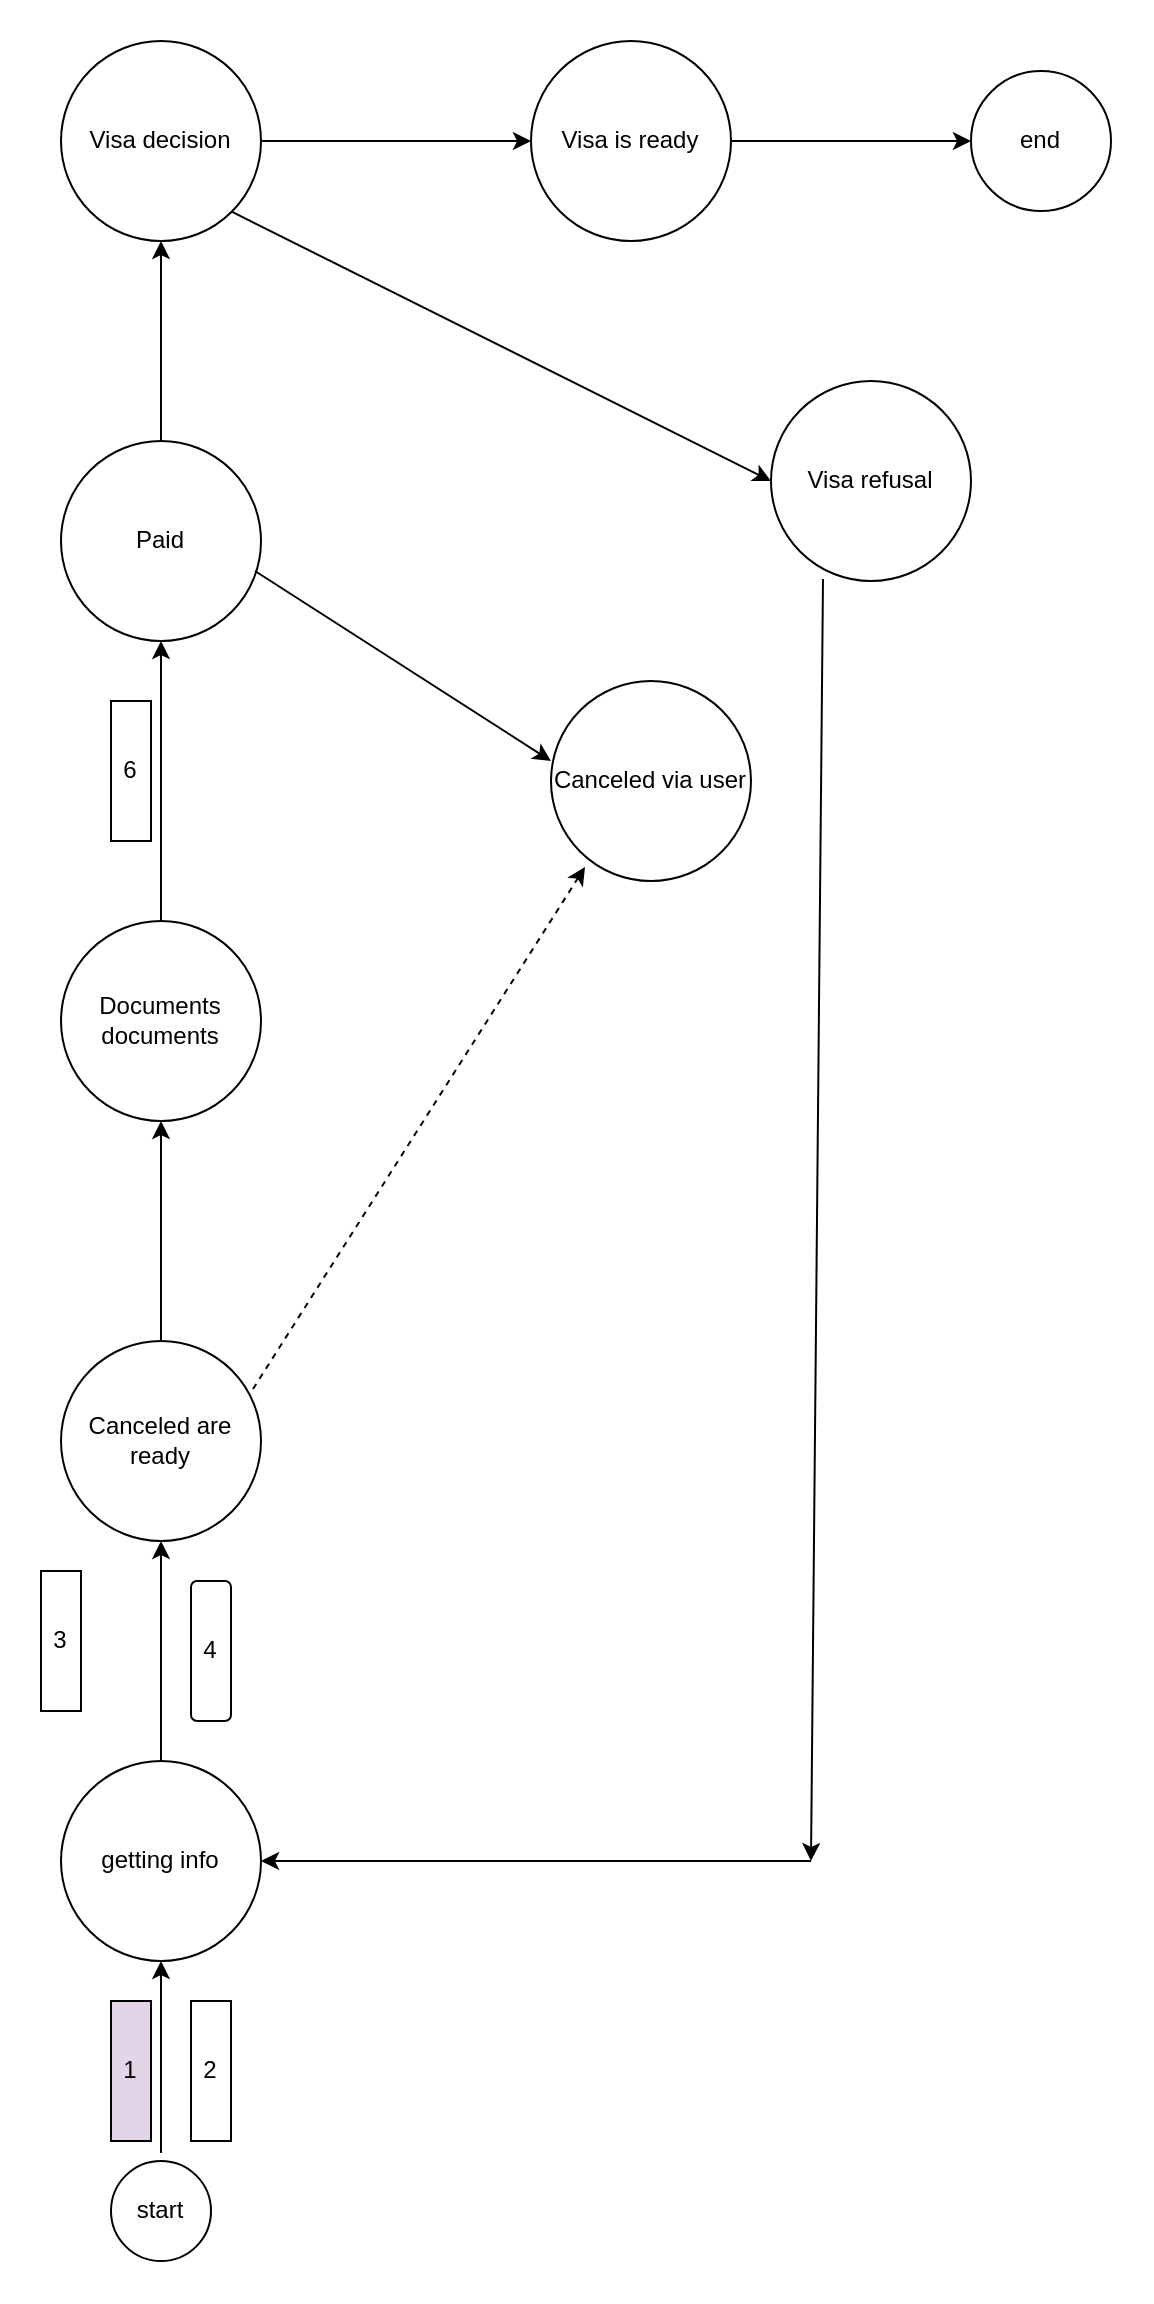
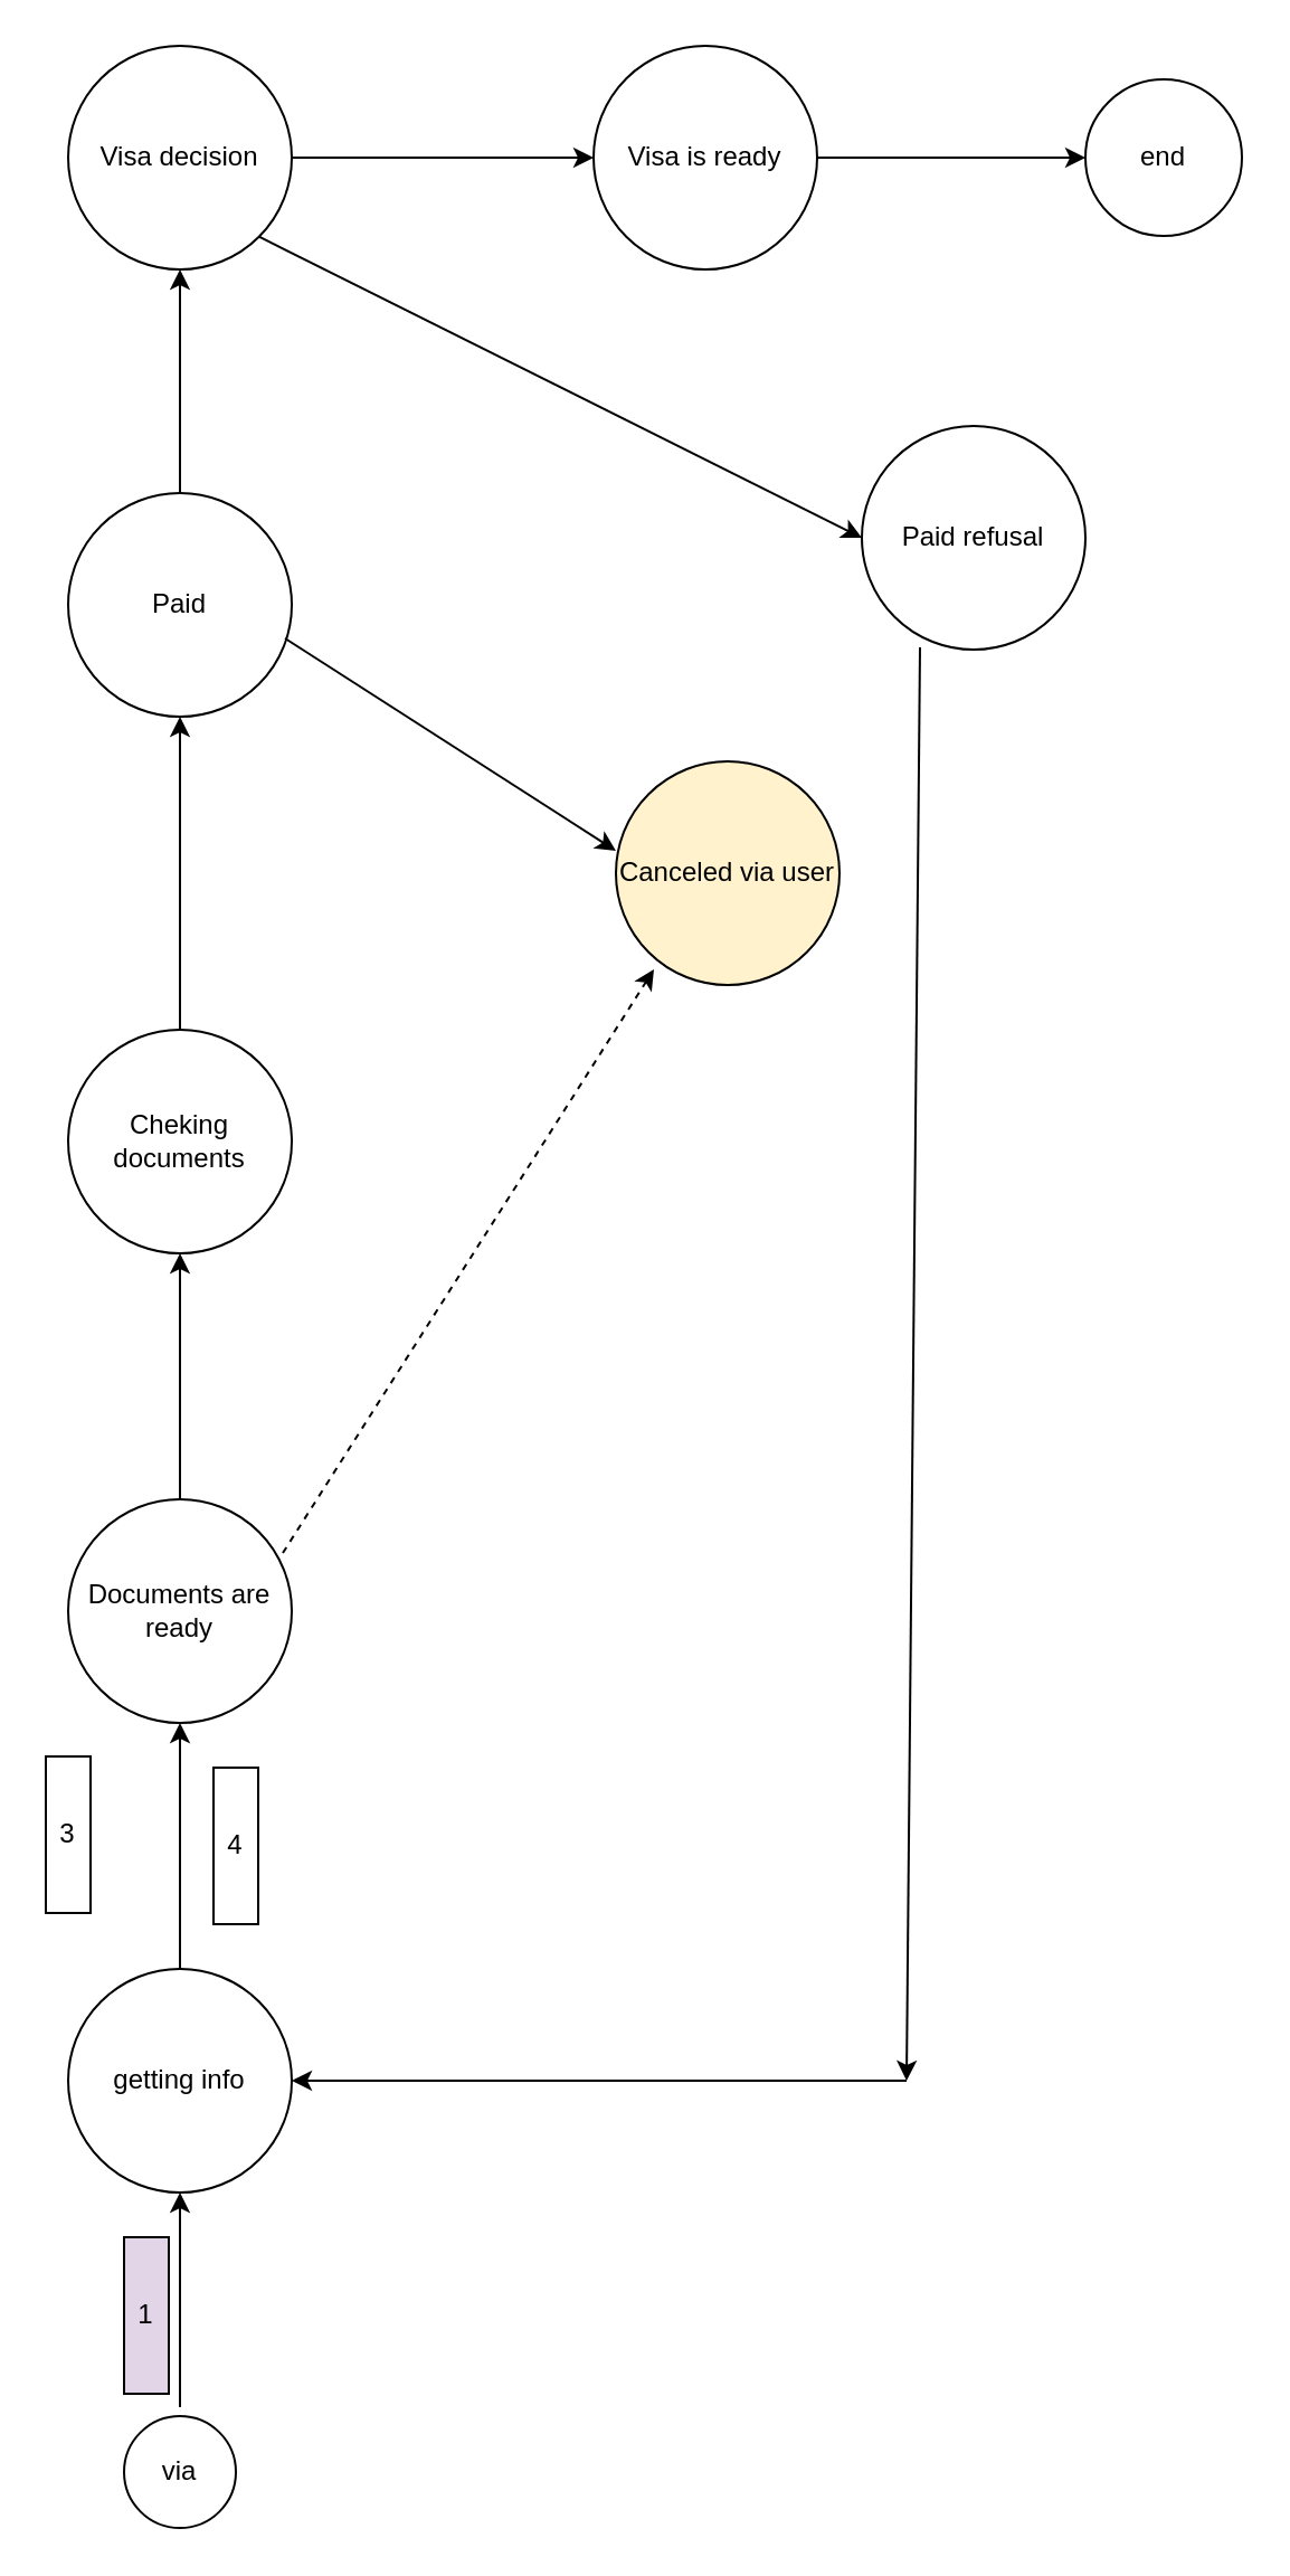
  <mxCell id="0" />
  <mxCell id="1" parent="0" />
- <mxCell id="2" value="start" style="ellipse;whiteSpace=wrap;html=1;" vertex="1" parent="1"><mxGeometry x="55" y="1080" width="50" height="50" as="geometry" /></mxCell>
+ <mxCell id="2" value="via" style="ellipse;whiteSpace=wrap;html=1;" vertex="1" parent="1"><mxGeometry x="55" y="1080" width="50" height="50" as="geometry" /></mxCell>
  <mxCell id="3" value="" style="endArrow=classic;html=1;" edge="1" parent="1"><mxGeometry width="50" height="50" relative="1" as="geometry"><mxPoint x="80" y="1076" as="sourcePoint" /><mxPoint x="80" y="980" as="targetPoint" /></mxGeometry></mxCell>
  <mxCell id="4" value="1" style="rounded=0;whiteSpace=wrap;html=1;fillColor=#e1d5e7;" vertex="1" parent="1"><mxGeometry x="55" y="1000" width="20" height="70" as="geometry" /></mxCell>
- <mxCell id="5" value="2" style="rounded=0;whiteSpace=wrap;html=1;" vertex="1" parent="1"><mxGeometry x="95" y="1000" width="20" height="70" as="geometry" /></mxCell>
  <mxCell id="6" value="getting info" style="ellipse;whiteSpace=wrap;html=1;aspect=fixed;" vertex="1" parent="1"><mxGeometry x="30" y="880" width="100" height="100" as="geometry" /></mxCell>
  <mxCell id="7" value="" style="endArrow=classic;html=1;exitX=0.5;exitY=0;exitDx=0;exitDy=0;" edge="1" parent="1" source="6"><mxGeometry width="50" height="50" relative="1" as="geometry"><mxPoint x="435" y="930" as="sourcePoint" /><mxPoint x="80" y="770" as="targetPoint" /></mxGeometry></mxCell>
  <mxCell id="8" value="3" style="rounded=0;whiteSpace=wrap;html=1;" vertex="1" parent="1"><mxGeometry x="20" y="785" width="20" height="70" as="geometry" /></mxCell>
- <mxCell id="9" value="4" style="whiteSpace=wrap;html=1;rounded=1;" vertex="1" parent="1"><mxGeometry x="95" y="790" width="20" height="70" as="geometry" /></mxCell>
- <mxCell id="10" value="Canceled are ready" style="ellipse;whiteSpace=wrap;html=1;aspect=fixed;" vertex="1" parent="1"><mxGeometry x="30" y="670" width="100" height="100" as="geometry" /></mxCell>
+ <mxCell id="9" value="4" style="rounded=0;whiteSpace=wrap;html=1;" vertex="1" parent="1"><mxGeometry x="95" y="790" width="20" height="70" as="geometry" /></mxCell>
+ <mxCell id="10" value="Documents are ready" style="ellipse;whiteSpace=wrap;html=1;aspect=fixed;" vertex="1" parent="1"><mxGeometry x="30" y="670" width="100" height="100" as="geometry" /></mxCell>
  <mxCell id="11" value="" style="endArrow=classic;html=1;exitX=0.5;exitY=0;exitDx=0;exitDy=0;" edge="1" parent="1" source="10"><mxGeometry width="50" height="50" relative="1" as="geometry"><mxPoint x="435" y="720" as="sourcePoint" /><mxPoint x="80" y="560" as="targetPoint" /></mxGeometry></mxCell>
- <mxCell id="12" value="Documents documents" style="ellipse;whiteSpace=wrap;html=1;aspect=fixed;" vertex="1" parent="1"><mxGeometry x="30" y="460" width="100" height="100" as="geometry" /></mxCell>
+ <mxCell id="12" value="Cheking documents" style="ellipse;whiteSpace=wrap;html=1;aspect=fixed;" vertex="1" parent="1"><mxGeometry x="30" y="460" width="100" height="100" as="geometry" /></mxCell>
  <mxCell id="13" value="" style="endArrow=classic;html=1;exitX=0.5;exitY=0;exitDx=0;exitDy=0;" edge="1" parent="1" source="12"><mxGeometry width="50" height="50" relative="1" as="geometry"><mxPoint x="435" y="510" as="sourcePoint" /><mxPoint x="80" y="320" as="targetPoint" /></mxGeometry></mxCell>
- <mxCell id="14" value="6" style="rounded=0;whiteSpace=wrap;html=1;" vertex="1" parent="1"><mxGeometry x="55" y="350" width="20" height="70" as="geometry" /></mxCell>
  <mxCell id="15" value="Paid" style="ellipse;whiteSpace=wrap;html=1;aspect=fixed;" vertex="1" parent="1"><mxGeometry x="30" y="220" width="100" height="100" as="geometry" /></mxCell>
  <mxCell id="16" value="" style="endArrow=classic;html=1;exitX=0.5;exitY=0;exitDx=0;exitDy=0;" edge="1" parent="1" source="15"><mxGeometry width="50" height="50" relative="1" as="geometry"><mxPoint x="435" y="310" as="sourcePoint" /><mxPoint x="80" y="120" as="targetPoint" /></mxGeometry></mxCell>
  <mxCell id="17" value="Visa decision" style="ellipse;whiteSpace=wrap;html=1;aspect=fixed;" vertex="1" parent="1"><mxGeometry x="30" y="20" width="100" height="100" as="geometry" /></mxCell>
  <mxCell id="18" value="" style="endArrow=classic;html=1;exitX=1;exitY=0.5;exitDx=0;exitDy=0;" edge="1" parent="1" source="17"><mxGeometry width="50" height="50" relative="1" as="geometry"><mxPoint x="435" y="110" as="sourcePoint" /><mxPoint x="265" y="70" as="targetPoint" /></mxGeometry></mxCell>
  <mxCell id="19" value="Visa is ready" style="ellipse;whiteSpace=wrap;html=1;aspect=fixed;" vertex="1" parent="1"><mxGeometry x="265" y="20" width="100" height="100" as="geometry" /></mxCell>
  <mxCell id="20" value="" style="endArrow=classic;html=1;exitX=1;exitY=0.5;exitDx=0;exitDy=0;" edge="1" parent="1" source="19"><mxGeometry width="50" height="50" relative="1" as="geometry"><mxPoint x="435" y="110" as="sourcePoint" /><mxPoint x="485" y="70" as="targetPoint" /></mxGeometry></mxCell>
  <mxCell id="21" value="end" style="ellipse;whiteSpace=wrap;html=1;aspect=fixed;" vertex="1" parent="1"><mxGeometry x="485" y="35" width="70" height="70" as="geometry" /></mxCell>
  <mxCell id="22" value="" style="endArrow=classic;html=1;exitX=1;exitY=1;exitDx=0;exitDy=0;" edge="1" parent="1" source="17"><mxGeometry width="50" height="50" relative="1" as="geometry"><mxPoint x="105" y="130" as="sourcePoint" /><mxPoint x="385" y="240" as="targetPoint" /></mxGeometry></mxCell>
- <mxCell id="23" value="Visa refusal" style="ellipse;whiteSpace=wrap;html=1;aspect=fixed;" vertex="1" parent="1"><mxGeometry x="385" y="190" width="100" height="100" as="geometry" /></mxCell>
+ <mxCell id="23" value="Paid refusal" style="ellipse;whiteSpace=wrap;html=1;aspect=fixed;" vertex="1" parent="1"><mxGeometry x="385" y="190" width="100" height="100" as="geometry" /></mxCell>
  <mxCell id="24" value="" style="endArrow=classic;html=1;exitX=0.26;exitY=0.99;exitDx=0;exitDy=0;exitPerimeter=0;" edge="1" parent="1" source="23"><mxGeometry width="50" height="50" relative="1" as="geometry"><mxPoint x="465" y="300" as="sourcePoint" /><mxPoint x="405" y="930" as="targetPoint" /></mxGeometry></mxCell>
  <mxCell id="25" value="" style="endArrow=classic;html=1;entryX=1;entryY=0.5;entryDx=0;entryDy=0;" edge="1" parent="1" target="6"><mxGeometry width="50" height="50" relative="1" as="geometry"><mxPoint x="405" y="930" as="sourcePoint" /><mxPoint x="255" y="780" as="targetPoint" /></mxGeometry></mxCell>
  <mxCell id="26" value="" style="endArrow=classic;html=1;exitX=0.97;exitY=0.65;exitDx=0;exitDy=0;exitPerimeter=0;" edge="1" parent="1" source="15"><mxGeometry width="50" height="50" relative="1" as="geometry"><mxPoint x="435" y="410" as="sourcePoint" /><mxPoint x="275" y="380" as="targetPoint" /></mxGeometry></mxCell>
- <mxCell id="27" value="Canceled via user" style="ellipse;whiteSpace=wrap;html=1;aspect=fixed;" vertex="1" parent="1"><mxGeometry x="275" y="340" width="100" height="100" as="geometry" /></mxCell>
+ <mxCell id="27" value="Canceled via user" style="ellipse;whiteSpace=wrap;html=1;aspect=fixed;fillColor=#fff2cc;" vertex="1" parent="1"><mxGeometry x="275" y="340" width="100" height="100" as="geometry" /></mxCell>
  <mxCell id="28" value="" style="endArrow=classic;html=1;exitX=0.96;exitY=0.24;exitDx=0;exitDy=0;exitPerimeter=0;entryX=0.17;entryY=0.93;entryDx=0;entryDy=0;entryPerimeter=0;dashed=1;" edge="1" parent="1" source="10" target="27"><mxGeometry width="50" height="50" relative="1" as="geometry"><mxPoint x="435" y="510" as="sourcePoint" /><mxPoint x="295" y="440" as="targetPoint" /></mxGeometry></mxCell>
